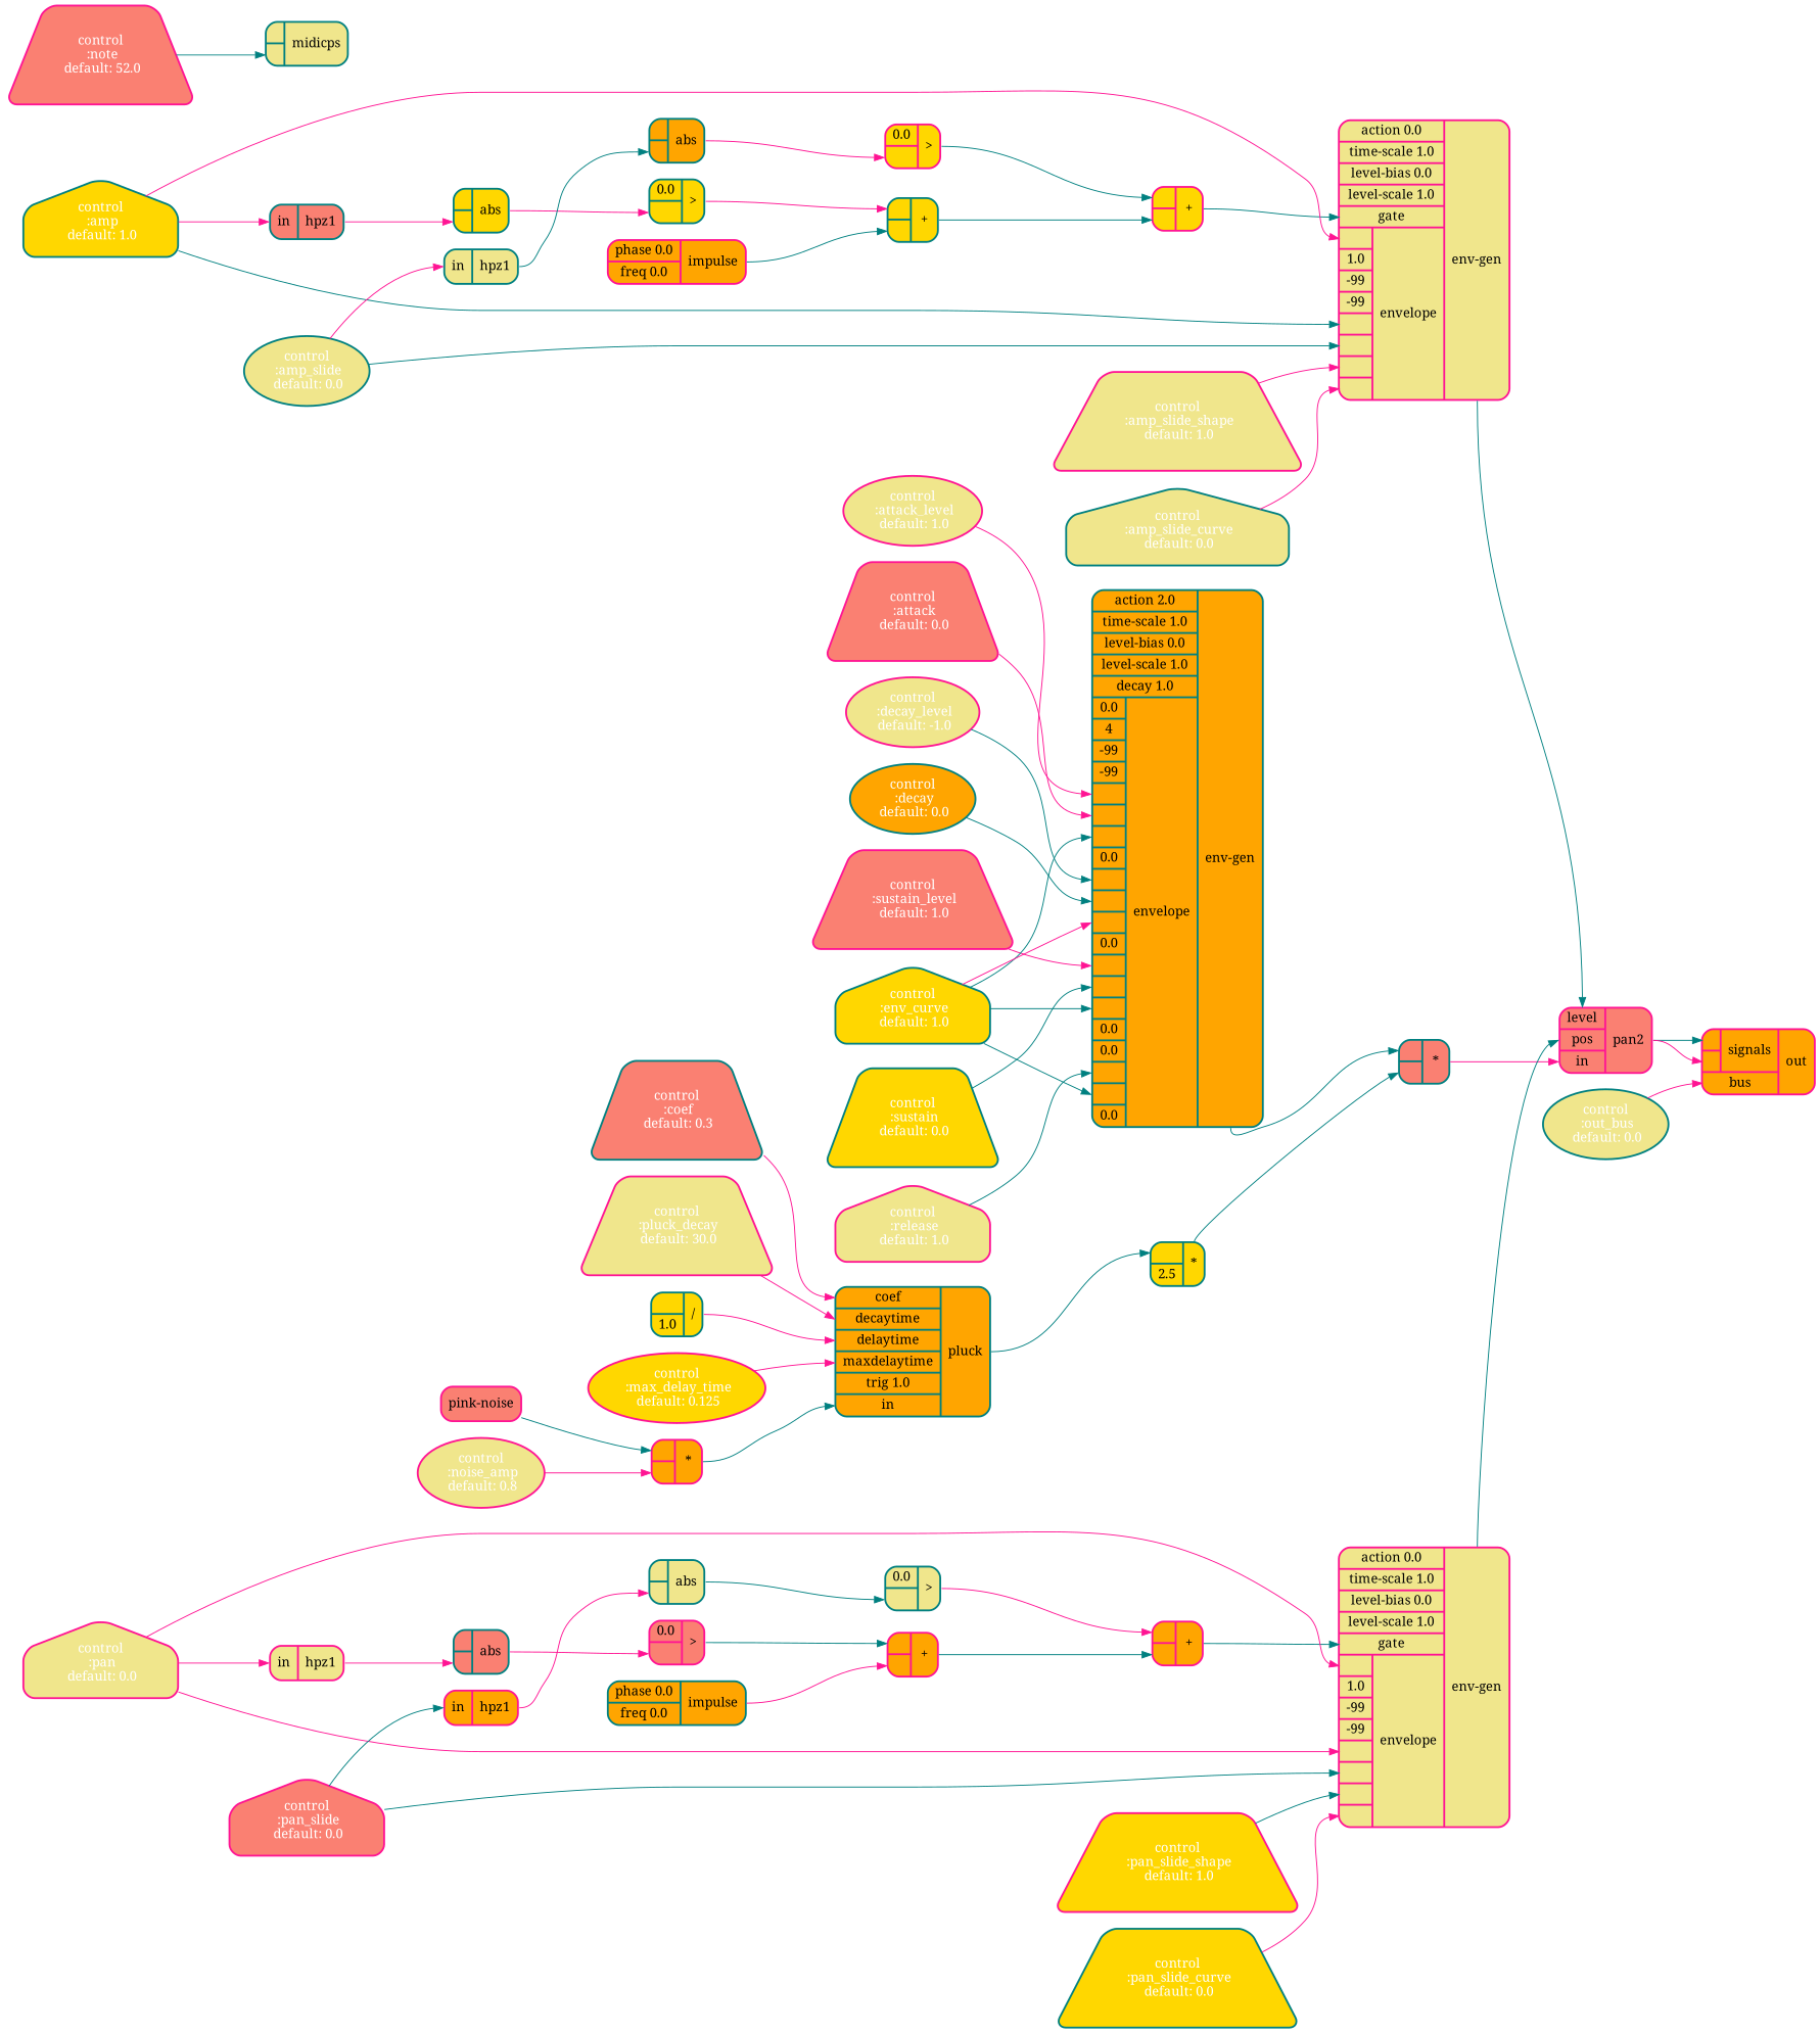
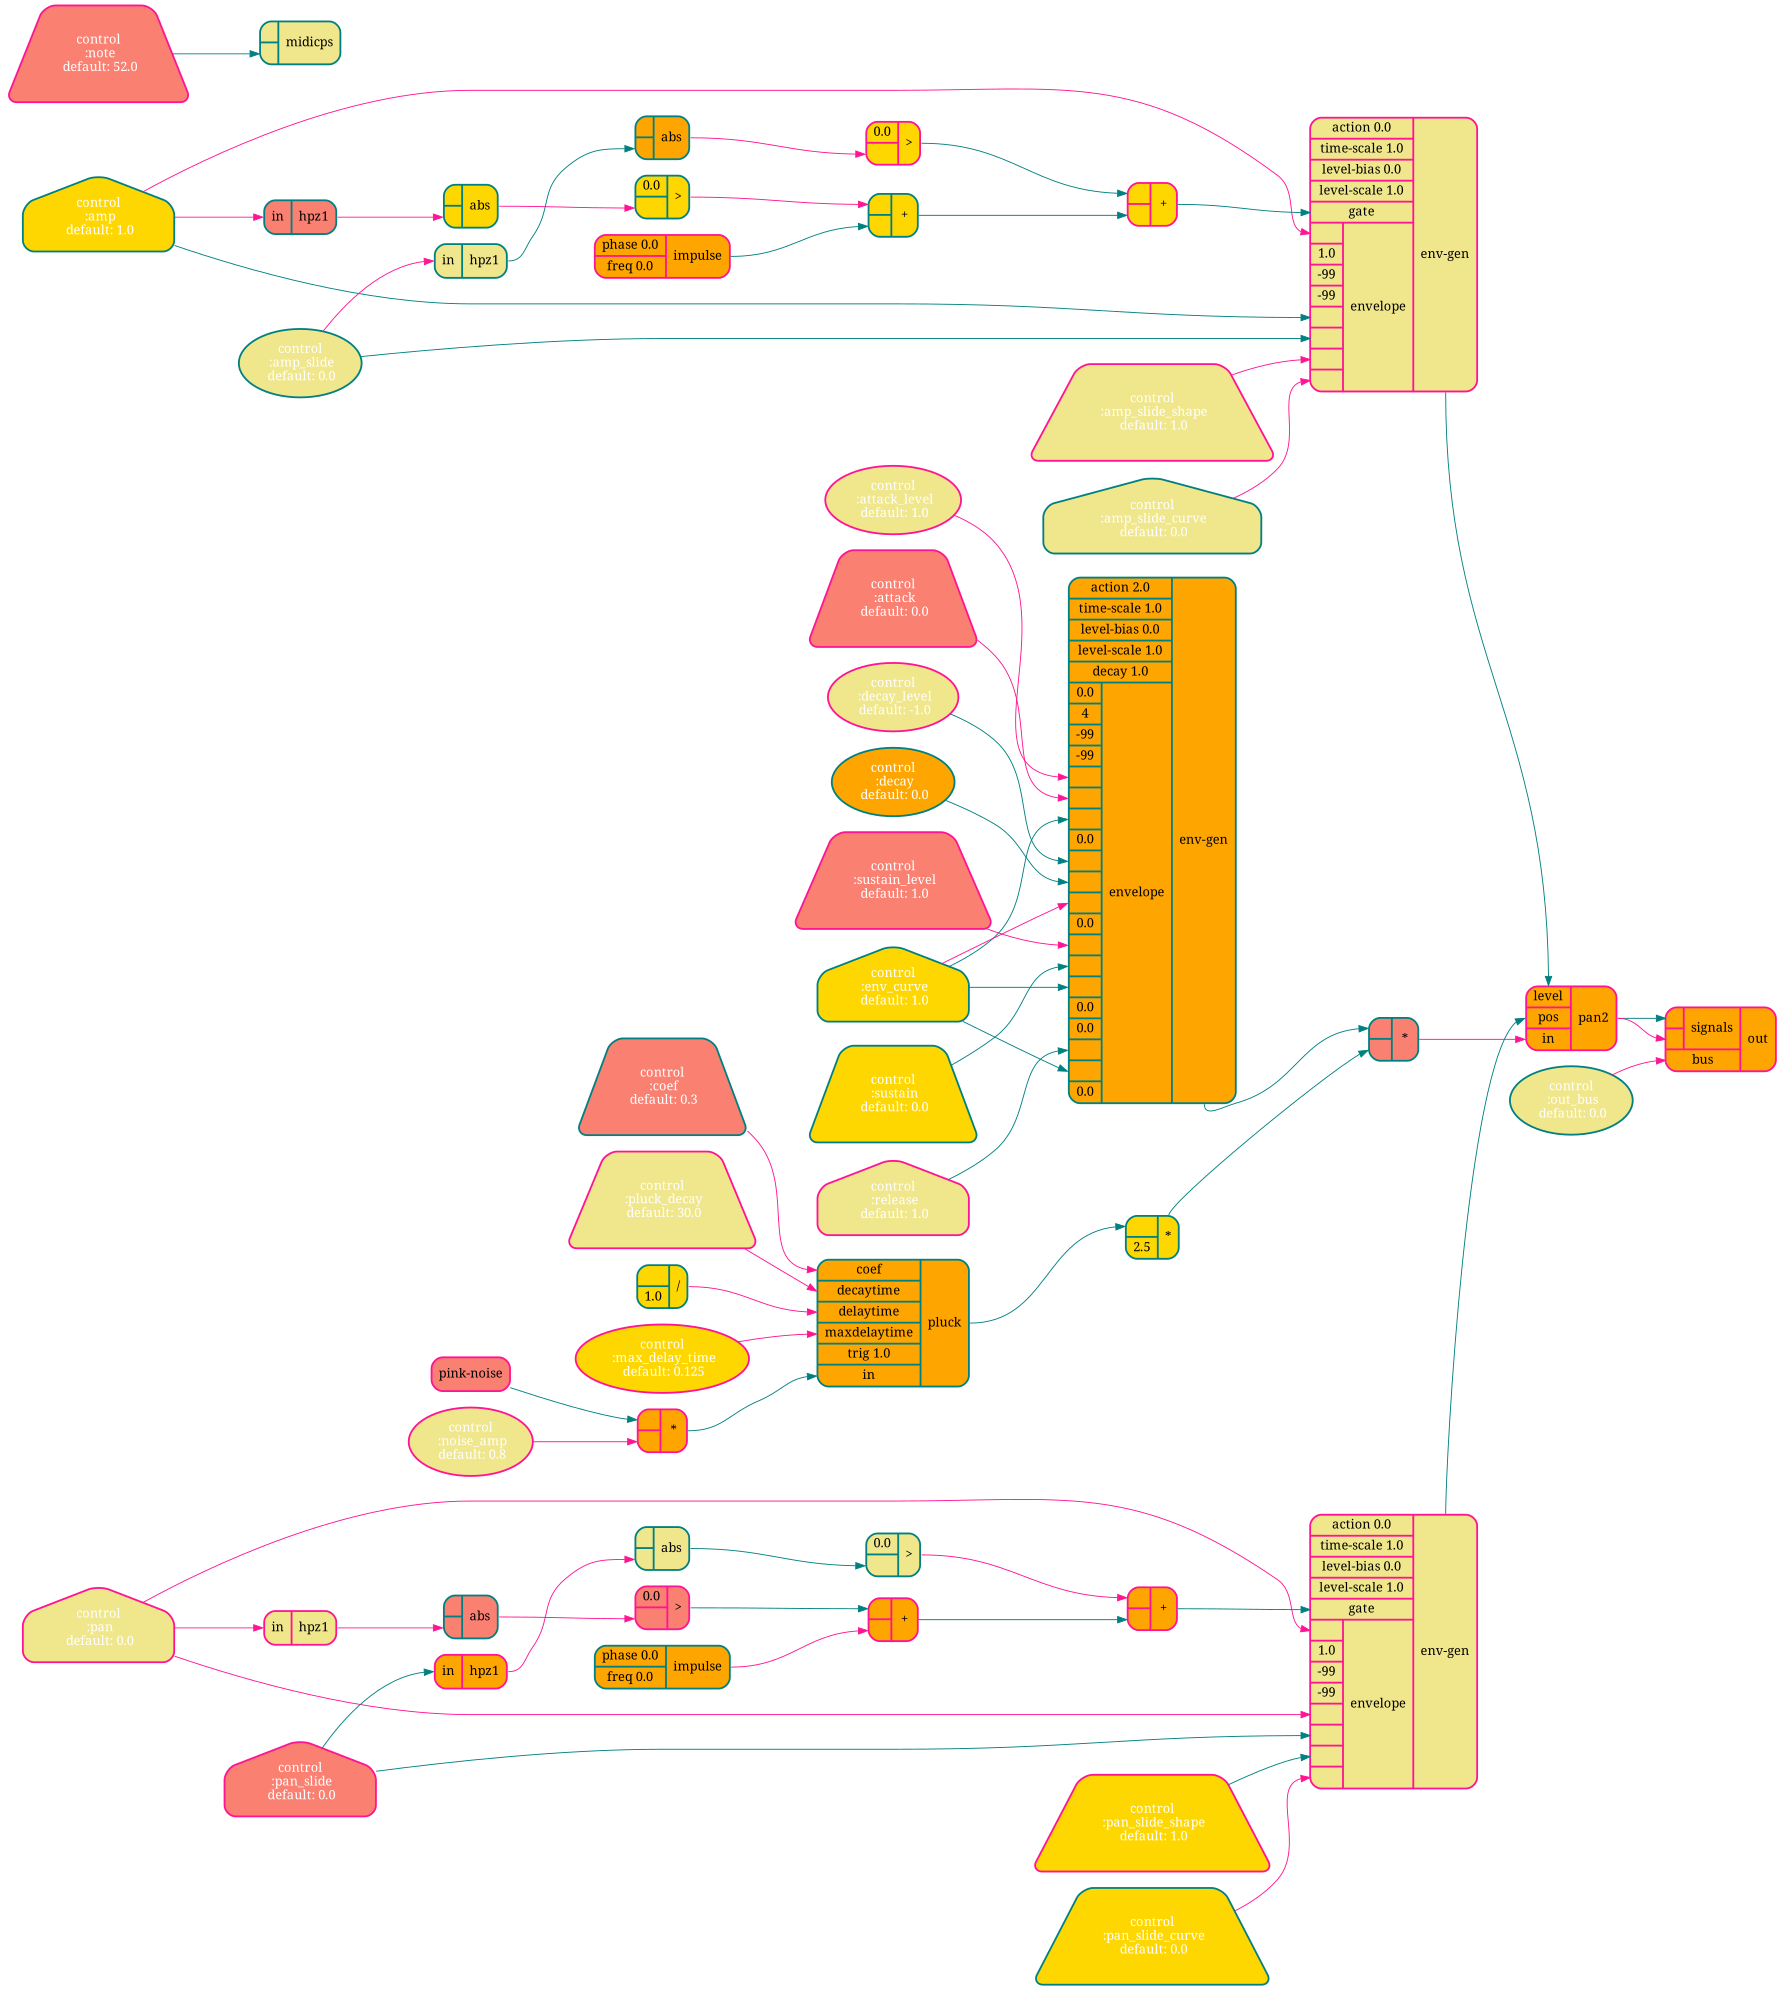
  digraph {
    fontname="Noto Serif"
    rankdir=LR
    node [color=deeppink fillcolor=khaki fontname="Noto Serif" rankdir=LR shape=record style="bold, rounded,filled"]
    edge [color=teal fontname="Noto Serif" headport=a tailport=__UG_NAME__]
    n1 [fillcolor=orange label="{{ <b> |<a> } |<__UG_NAME__>* }" style="filled, bold, rounded"]
    n2 [color=teal fillcolor=orange label="{{ <coef> coef|<decaytime> decaytime|<delaytime> delaytime|<maxdelaytime> maxdelaytime|<trig> trig 1.0|<in> in} |<__UG_NAME__>pluck }" style="filled, bold, rounded"]
    n3 [color=teal fillcolor=gold label="{{ <b> |<a> 2.5} |<__UG_NAME__>* }" style="filled, bold, rounded"]
    n4 [color=teal fillcolor=salmon label="{{ <b> |<a> } |<__UG_NAME__>* }" style="filled, bold, rounded"]
-   n5 [fillcolor=salmon label="{{ <level> level|<pos> pos|<in> in} |<__UG_NAME__>pan2 }" style="filled, bold, rounded"]
+   n5 [fillcolor=orange label="{{ <level> level|<pos> pos|<in> in} |<__UG_NAME__>pan2 }" style="filled, bold, rounded"]
    n6 [fillcolor=orange label="{{ {{<signals___pan2___0>|<signals___pan2___1>}|signals}|<bus> bus} |<__UG_NAME__>out }" style="filled, bold, rounded"]
    n7 [color=teal fillcolor=gold label="{{ <b> |<a> } |<__UG_NAME__>+ }"]
    n8 [fillcolor=gold label="{{ <b> |<a> } |<__UG_NAME__>+ }"]
    n9 [label="{{ <action> action 0.0|<time____scale> time-scale 1.0|<level____bias> level-bias 0.0|<level____scale> level-scale 1.0|<gate> gate|{{<envelope___control___0>|1.0|-99|-99|<envelope___control___4>|<envelope___control___5>|<envelope___control___6>|<envelope___control___7>}|envelope}} |<__UG_NAME__>env-gen }"]
    n10 [fillcolor=orange label="{{ <b> |<a> } |<__UG_NAME__>+ }"]
    n11 [fillcolor=orange label="{{ <b> |<a> } |<__UG_NAME__>+ }"]
    n12 [label="{{ <action> action 0.0|<time____scale> time-scale 1.0|<level____bias> level-bias 0.0|<level____scale> level-scale 1.0|<gate> gate|{{<envelope___control___0>|1.0|-99|-99|<envelope___control___4>|<envelope___control___5>|<envelope___control___6>|<envelope___control___7>}|envelope}} |<__UG_NAME__>env-gen }"]
    n13 [color=teal fillcolor=gold label="{{ <b> |<a> 1.0} |<__UG_NAME__>/ }"]
    n14 [color=teal fillcolor=gold label="{{ <b> 0.0|<a> } |<__UG_NAME__>\> }"]
    n15 [fillcolor=gold label="{{ <b> 0.0|<a> } |<__UG_NAME__>\> }"]
    n16 [fillcolor=salmon label="{{ <b> 0.0|<a> } |<__UG_NAME__>\> }"]
    n17 [color=teal label="{{ <b> 0.0|<a> } |<__UG_NAME__>\> }"]
    n18 [color=teal fillcolor=salmon label="{{ <b> |<a> } |<__UG_NAME__>abs }"]
    n19 [color=teal fillcolor=gold label="{{ <b> |<a> } |<__UG_NAME__>abs }"]
    n20 [color=teal fillcolor=orange label="{{ <b> |<a> } |<__UG_NAME__>abs }"]
    n21 [color=teal label="{{ <b> |<a> } |<__UG_NAME__>abs }"]
    n22 [fillcolor=salmon fontcolor=white label="control\n :note\n default: 52.0" shape=trapezium style="rounded, filled, bold,filled" rankdir=""]
    n23 [color=teal label="{{ <b> |<a> } |<__UG_NAME__>midicps }"]
    n24 [color=teal fillcolor=gold fontcolor=white label="control\n :amp\n default: 1.0" shape=house style="rounded, filled, bold,filled" rankdir=""]
    n25 [color=teal fillcolor=salmon label="{{ <in> in} |<__UG_NAME__>hpz1 }"]
    n26 [color=teal fontcolor=white label="control\n :amp_slide\n default: 0.0" shape=ellipse style="rounded, filled, bold,filled" rankdir=""]
    n27 [color=teal label="{{ <in> in} |<__UG_NAME__>hpz1 }"]
    n28 [fontcolor=white label="control\n :amp_slide_shape\n default: 1.0" shape=trapezium style="rounded, filled, bold,filled" rankdir=""]
    n29 [color=teal fontcolor=white label="control\n :amp_slide_curve\n default: 0.0" shape=house style="rounded, filled, bold,filled" rankdir=""]
    n30 [fontcolor=white label="control\n :pan\n default: 0.0" shape=house style="rounded, filled, bold,filled" rankdir=""]
    n31 [label="{{ <in> in} |<__UG_NAME__>hpz1 }"]
    n32 [fillcolor=salmon fontcolor=white label="control\n :pan_slide\n default: 0.0" shape=house style="rounded, filled, bold,filled" rankdir=""]
    n33 [fillcolor=orange label="{{ <in> in} |<__UG_NAME__>hpz1 }"]
    n34 [fillcolor=gold fontcolor=white label="control\n :pan_slide_shape\n default: 1.0" shape=trapezium style="rounded, filled, bold,filled" rankdir=""]
    n35 [color=teal fillcolor=gold fontcolor=white label="control\n :pan_slide_curve\n default: 0.0" shape=trapezium style="rounded, filled, bold,filled" rankdir=""]
    n36 [fillcolor=salmon fontcolor=white label="control\n :attack\n default: 0.0" shape=trapezium style="rounded, filled, bold,filled" rankdir=""]
    n37 [color=teal fillcolor=orange label="{{ <action> action 2.0|<time____scale> time-scale 1.0|<level____bias> level-bias 0.0|<level____scale> level-scale 1.0|<gate> decay 1.0|{{0.0|4|-99|-99|<envelope___control___4>|<envelope___control___5>|<envelope___control___6>|0.0|<envelope___control___8>|<envelope___control___9>|<envelope___control___10>|0.0|<envelope___control___12>|<envelope___control___13>|<envelope___control___14>|0.0|0.0|<envelope___control___17>|<envelope___control___18>|0.0}|envelope}} |<__UG_NAME__>env-gen }"]
    n38 [color=teal fillcolor=orange fontcolor=white label="control\n :decay\n default: 0.0" shape=ellipse style="rounded, filled, bold,filled" rankdir=""]
    n39 [color=teal fillcolor=gold fontcolor=white label="control\n :sustain\n default: 0.0" shape=trapezium style="rounded, filled, bold,filled" rankdir=""]
    n40 [fontcolor=white label="control\n :release\n default: 1.0" shape=house style="rounded, filled, bold,filled" rankdir=""]
    n41 [fontcolor=white label="control\n :attack_level\n default: 1.0" shape=ellipse style="rounded, filled, bold,filled" rankdir=""]
    n42 [fontcolor=white label="control\n :decay_level\n default: -1.0" shape=ellipse style="rounded, filled, bold,filled" rankdir=""]
    n43 [fillcolor=salmon fontcolor=white label="control\n :sustain_level\n default: 1.0" shape=trapezium style="rounded, filled, bold,filled" rankdir=""]
    n44 [color=teal fillcolor=gold fontcolor=white label="control\n :env_curve\n default: 1.0" shape=house style="rounded, filled, bold,filled" rankdir=""]
    n45 [fontcolor=white label="control\n :noise_amp\n default: 0.8" shape=ellipse style="rounded, filled, bold,filled" rankdir=""]
    n46 [fillcolor=gold fontcolor=white label="control\n :max_delay_time\n default: 0.125" shape=ellipse style="rounded, filled, bold,filled" rankdir=""]
    n47 [fontcolor=white label="control\n :pluck_decay\n default: 30.0" shape=trapezium style="rounded, filled, bold,filled" rankdir=""]
    n48 [color=teal fillcolor=salmon fontcolor=white label="control\n :coef\n default: 0.3" shape=trapezium style="rounded, filled, bold,filled" rankdir=""]
    n49 [color=teal fontcolor=white label="control\n :out_bus\n default: 0.0" shape=ellipse style="rounded, filled, bold,filled" rankdir=""]
    n50 [color=teal fillcolor=orange label="{{ <phase> phase 0.0|<freq> freq 0.0} |<__UG_NAME__>impulse }"]
    n51 [fillcolor=orange label="{{ <phase> phase 0.0|<freq> freq 0.0} |<__UG_NAME__>impulse }"]
    n52 [fillcolor=salmon label="{<__UG_NAME__>pink-noise }" style="filled, bold, rounded"]
    n1 -> n2 [headport=in]
    n2 -> n3 [headport=b]
    n3 -> n4
    n4 -> n5 [color=deeppink headport=in]
    n5 -> n6 [headport=signals___pan2___0]
    n5 -> n6 [color=deeppink headport=signals___pan2___1]
    n7 -> n8
    n8 -> n9 [headport=gate]
    n9 -> n5 [headport=level]
    n10 -> n11
    n11 -> n12 [headport=gate]
    n12 -> n5 [headport=pos]
    n13 -> n2 [color=deeppink headport=delaytime]
    n14 -> n7 [color=deeppink headport=b]
    n15 -> n8 [headport=b]
    n16 -> n10 [headport=b]
    n17 -> n11 [color=deeppink headport=b]
    n18 -> n16 [color=deeppink]
    n19 -> n14 [color=deeppink]
    n20 -> n15 [color=deeppink]
    n21 -> n17
    n22 -> n23
    n24 -> n9 [color=deeppink headport=envelope___control___0]
    n24 -> n9 [headport=envelope___control___4]
    n24 -> n25 [color=deeppink headport=in]
    n25 -> n19 [color=deeppink]
    n26 -> n9 [headport=envelope___control___5]
    n26 -> n27 [color=deeppink headport=in]
    n27 -> n20
    n28 -> n9 [color=deeppink headport=envelope___control___6]
    n29 -> n9 [color=deeppink headport=envelope___control___7]
    n30 -> n12 [color=deeppink headport=envelope___control___0]
    n30 -> n12 [color=deeppink headport=envelope___control___4]
    n30 -> n31 [color=deeppink headport=in]
    n31 -> n18 [color=deeppink]
    n32 -> n12 [headport=envelope___control___5]
    n32 -> n33 [headport=in]
    n33 -> n21 [color=deeppink]
    n34 -> n12 [headport=envelope___control___6]
    n35 -> n12 [color=deeppink headport=envelope___control___7]
    n36 -> n37 [color=deeppink headport=envelope___control___5]
    n37 -> n4 [headport=b]
    n38 -> n37 [headport=envelope___control___9]
    n39 -> n37 [headport=envelope___control___13]
    n40 -> n37 [headport=envelope___control___17]
    n41 -> n37 [color=deeppink headport=envelope___control___4]
    n42 -> n37 [headport=envelope___control___8]
    n43 -> n37 [color=deeppink headport=envelope___control___12]
    n44 -> n37 [headport=envelope___control___6]
    n44 -> n37 [color=deeppink headport=envelope___control___10]
    n44 -> n37 [headport=envelope___control___14]
    n44 -> n37 [headport=envelope___control___18]
    n45 -> n1 [color=deeppink]
    n46 -> n2 [color=deeppink headport=maxdelaytime]
    n47 -> n2 [color=deeppink headport=decaytime]
    n48 -> n2 [color=deeppink headport=coef]
    n49 -> n6 [color=deeppink headport=bus]
    n50 -> n10 [color=deeppink]
    n51 -> n7
    n52 -> n1 [headport=b]
  }
